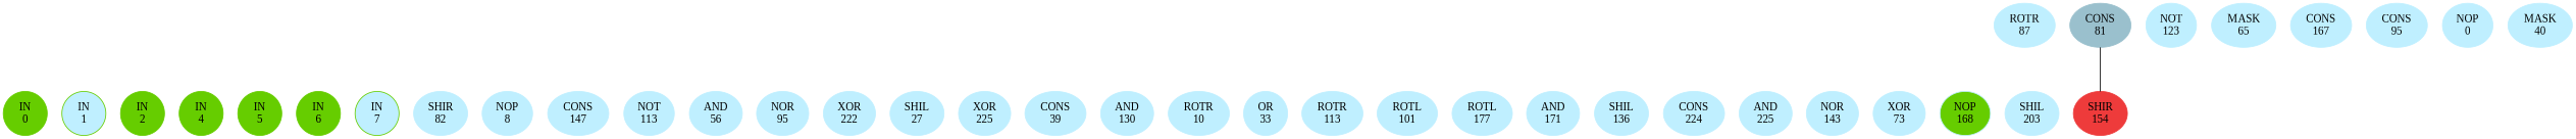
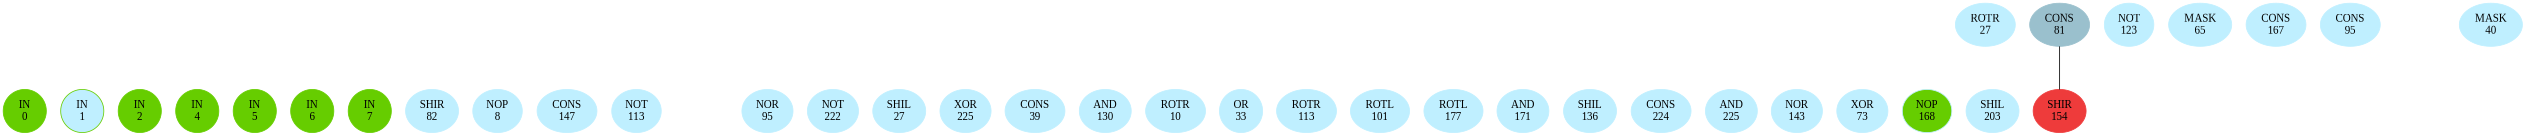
  graph {
    fontname="Liberation Serif"
    ordering=out
    rankdir=BT
    ranksep=0.75
    splines=polyline
    node [color=lightblue1 fontname="Liberation Serif" style=filled]
    edge [fontname="Liberation Serif" style=invis]
    n1 [color=chartreuse3 label="IN\n0"]
    n2 [color=chartreuse3 fillcolor=lightblue1 label="IN\n1"]
    n3 [color=chartreuse3 label="IN\n2"]
    n4 [color=chartreuse3 label="IN\n4"]
    n5 [color=chartreuse3 label="IN\n5"]
    n6 [color=chartreuse3 label="IN\n6"]
-   n7 [color=chartreuse3 label="IN\n7" fillcolor=lightblue1]
+   n7 [color=chartreuse3 label="IN\n7"]
    n8 [label="SHIR\n82"]
    n9 [label="NOP\n8"]
    n10 [label="CONS\n147"]
    n11 [label="NOT\n113"]
-   n12 [label="AND\n56"]
    n13 [label="NOR\n95"]
-   n14 [label="XOR\n222"]
+   n14 [label="NOT\n222"]
    n15 [label="SHIL\n27"]
    n16 [label="XOR\n225"]
    n17 [label="CONS\n39"]
    n18 [label="AND\n130"]
    n19 [label="ROTR\n10"]
    n20 [label="OR\n33"]
    n21 [label="ROTR\n113"]
    n22 [label="ROTL\n101"]
    n23 [label="ROTL\n177"]
    n24 [label="AND\n171"]
    n25 [label="SHIL\n136"]
    n26 [label="CONS\n224"]
    n27 [label="AND\n225"]
    n28 [label="NOR\n143"]
    n29 [label="XOR\n73"]
    n30 [fillcolor=chartreuse3 label="NOP\n168"]
    n31 [label="SHIL\n203"]
-   n32 [label="ROTR\n87"]
+   n32 [label="ROTR\n27"]
    n33 [color=lightblue3 label="CONS\n81"]
    n34 [label="NOT\n123"]
    n35 [label="MASK\n65"]
    n36 [label="CONS\n167"]
    n37 [label="CONS\n95"]
-   n38 [label="NOP\n0"]
    n39 [label="MASK\n40"]
    n40 [color=brown2 label="SHIR\n154"]
    subgraph sub_1 {
      rank=same
      n1
      n2
      n3
      n4
      n5
      n6
      n7
    }
    subgraph sub_2 {
      rank=same
      n8
      n9
      n10
      n11
-     n12
      n13
      n14
      n15
    }
    subgraph sub_3 {
      rank=same
      n16
      n17
      n18
      n19
      n20
      n21
      n22
      n23
    }
    subgraph sub_4 {
      rank=same
      n24
      n25
      n26
      n27
      n28
      n29
      n30
      n31
    }
    subgraph sub_5 {
      rank=same
      n32
      n33
      n34
      n35
      n36
      n37
-     n38
      n39
    }
    subgraph sub_6 {
      rank=same
      n40
    }
    n1 -- n2
    n2 -- n3
    n4 -- n5
    n5 -- n6
    n6 -- n7
    n8 -- n9
    n9 -- n10
    n10 -- n11
-   n11 -- n12
-   n12 -- n13
    n13 -- n14
    n14 -- n15
    n16 -- n17
    n17 -- n18
    n18 -- n19
    n19 -- n20
    n20 -- n21
    n21 -- n22
    n22 -- n23
    n24 -- n25
    n25 -- n26
    n26 -- n27
    n27 -- n28
    n28 -- n29
    n29 -- n30
    n30 -- n31
    n32 -- n33
    n33 -- n34
    n34 -- n35
    n35 -- n36
    n36 -- n37
-   n37 -- n38
-   n38 -- n39
    n40 -- n33 [style=solid]
    n40 -- n40
  }
